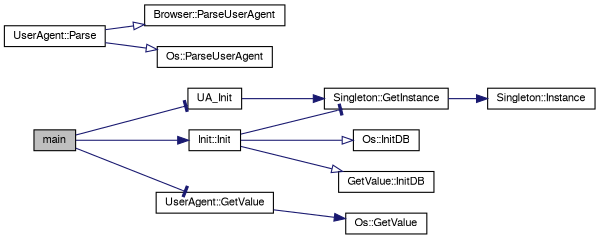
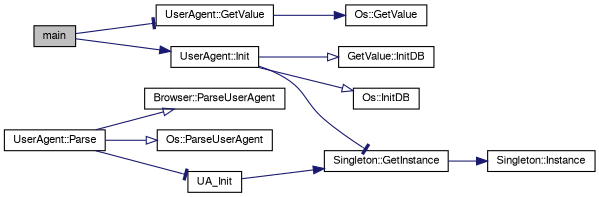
  digraph {
    rankdir=LR
    node [color=black fontname=FreeSans fontsize=10 shape=record]
    edge [arrowhead=normal color=midnightblue fontname=FreeSans fontsize=10 labelfontname=FreeSans labelfontsize=10 style=solid]
    n1 [fillcolor=grey75 fontcolor=black height=0.2 label=main style=filled width=0.4]
    n2 [height=0.2 label=UA_Init width=0.4]
-   n3 [height=0.2 label="Init::Init" width=0.4]
+   n3 [height=0.2 label="UserAgent::Init" width=0.4]
    n4 [height=0.2 label="UserAgent::GetValue" width=0.4]
    n5 [height=0.2 label="Singleton::GetInstance" width=0.4]
    n6 [height=0.2 label="Os::InitDB" width=0.4]
    n7 [height=0.2 label="GetValue::InitDB" width=0.4]
    n8 [height=0.2 label="UserAgent::Parse" width=0.4]
    n9 [height=0.2 label="Browser::ParseUserAgent" width=0.4]
    n10 [height=0.2 label="Os::ParseUserAgent" width=0.4]
    n11 [height=0.2 label="Os::GetValue" width=0.4]
    n12 [height=0.2 label="Singleton::Instance" width=0.4]
-   n1 -> n2 [arrowhead=tee]
+   n8 -> n2 [arrowhead=tee]
    n1 -> n3
    n1 -> n4 [arrowhead=tee]
    n2 -> n5
    n3 -> n5 [arrowhead=tee]
    n3 -> n6 [arrowhead=onormal]
    n3 -> n7 [arrowhead=onormal]
    n4 -> n11
    n5 -> n12
    n8 -> n9 [arrowhead=onormal]
    n8 -> n10 [arrowhead=onormal]
  }
